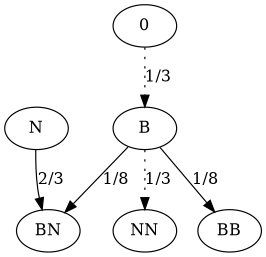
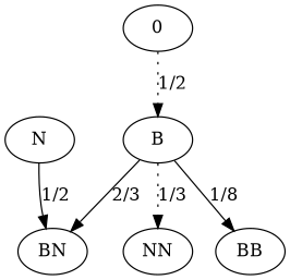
  digraph {
    edge [style=solid]
    0
    B
    BB
    BN
    NN
    N
-   0 -> B [label="1/3" style=dotted]
+   0 -> B [label="1/2" style=dotted]
    B -> BB [label="1/8"]
-   B -> BN [label="1/8"]
+   B -> BN [label="2/3"]
    B -> NN [label="1/3" style=dotted]
-   N -> BN [label="2/3"]
+   N -> BN [label="1/2"]
  }
